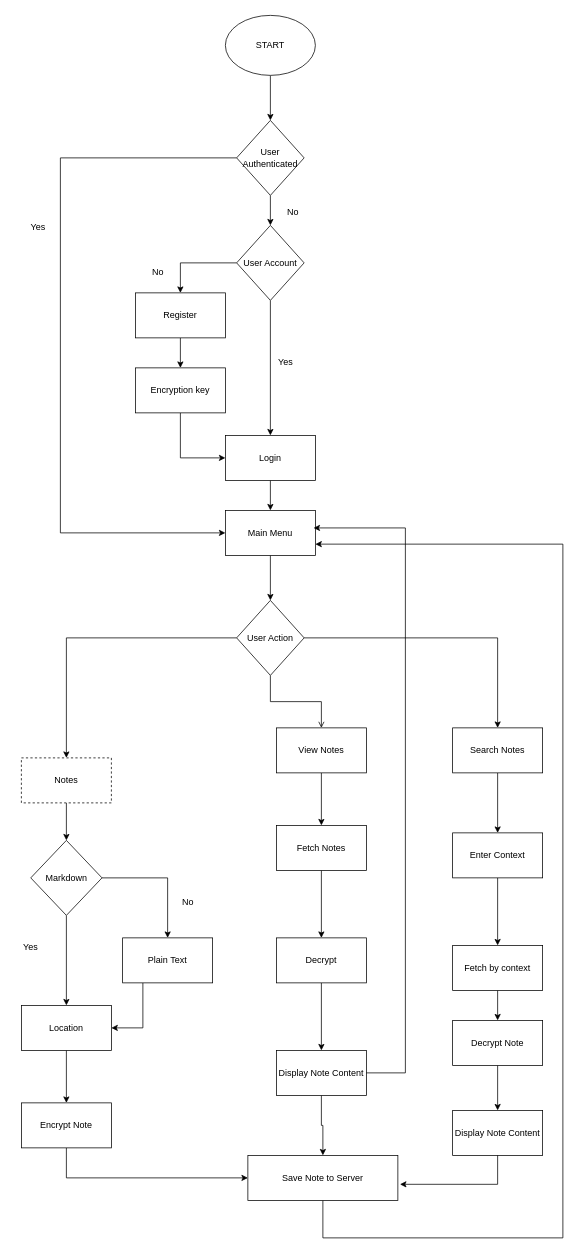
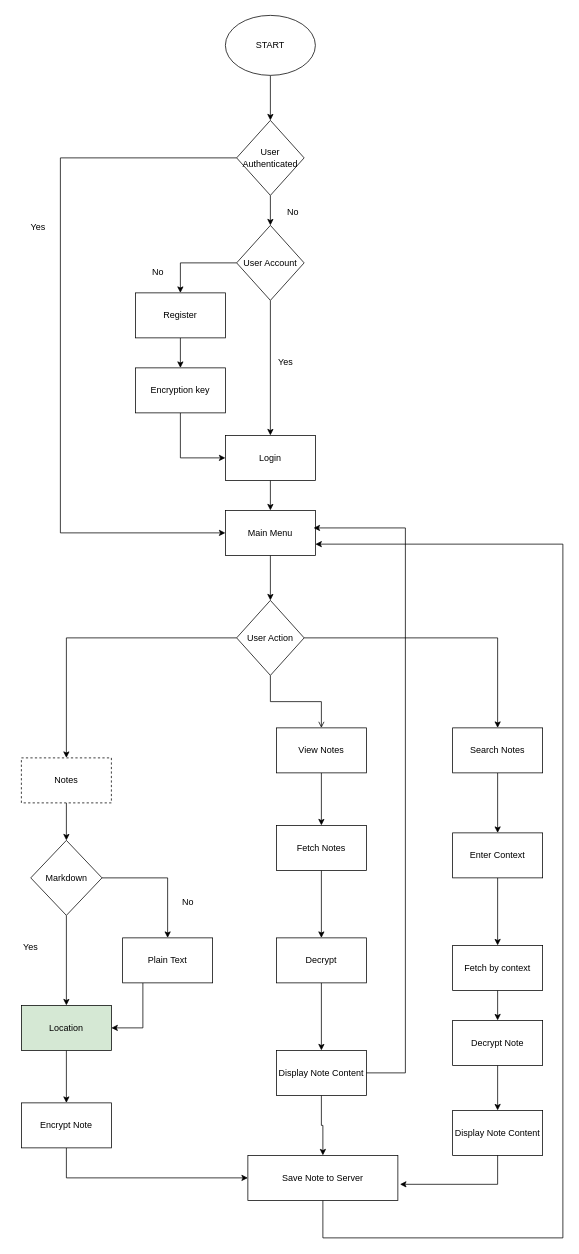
  <mxCell id="0" />
  <mxCell id="1" parent="0" />
  <mxCell id="2" value="" style="edgeStyle=orthogonalEdgeStyle;rounded=0;orthogonalLoop=1;jettySize=auto;html=1;" edge="1" parent="1" source="3" target="6"><mxGeometry relative="1" as="geometry" /></mxCell>
  <mxCell id="3" value="START" style="ellipse;whiteSpace=wrap;html=1;" vertex="1" parent="1"><mxGeometry x="300" y="20" width="120" height="80" as="geometry" /></mxCell>
  <mxCell id="4" value="" style="edgeStyle=orthogonalEdgeStyle;rounded=0;orthogonalLoop=1;jettySize=auto;html=1;" edge="1" parent="1" source="6" target="9"><mxGeometry relative="1" as="geometry" /></mxCell>
  <mxCell id="5" style="edgeStyle=orthogonalEdgeStyle;rounded=0;orthogonalLoop=1;jettySize=auto;html=1;entryX=0;entryY=0.5;entryDx=0;entryDy=0;" edge="1" parent="1" source="6" target="17"><mxGeometry relative="1" as="geometry"><Array as="points"><mxPoint x="80" y="210" /><mxPoint x="80" y="710" /></Array></mxGeometry></mxCell>
  <mxCell id="6" value="User Authenticated" style="rhombus;whiteSpace=wrap;html=1;" vertex="1" parent="1"><mxGeometry x="315" y="160" width="90" height="100" as="geometry" /></mxCell>
  <mxCell id="7" style="edgeStyle=orthogonalEdgeStyle;rounded=0;orthogonalLoop=1;jettySize=auto;html=1;" edge="1" parent="1" source="9" target="15"><mxGeometry relative="1" as="geometry" /></mxCell>
  <mxCell id="8" style="edgeStyle=orthogonalEdgeStyle;rounded=0;orthogonalLoop=1;jettySize=auto;html=1;entryX=0.5;entryY=0;entryDx=0;entryDy=0;" edge="1" parent="1" source="9" target="13"><mxGeometry relative="1" as="geometry" /></mxCell>
  <mxCell id="9" value="User Account" style="rhombus;whiteSpace=wrap;html=1;" vertex="1" parent="1"><mxGeometry x="315" y="300" width="90" height="100" as="geometry" /></mxCell>
  <mxCell id="10" style="edgeStyle=orthogonalEdgeStyle;rounded=0;orthogonalLoop=1;jettySize=auto;html=1;entryX=0;entryY=0.5;entryDx=0;entryDy=0;" edge="1" parent="1" source="11" target="15"><mxGeometry relative="1" as="geometry" /></mxCell>
  <mxCell id="11" value="Encryption key" style="rounded=0;whiteSpace=wrap;html=1;" vertex="1" parent="1"><mxGeometry x="180" y="490" width="120" height="60" as="geometry" /></mxCell>
  <mxCell id="12" value="" style="edgeStyle=orthogonalEdgeStyle;rounded=0;orthogonalLoop=1;jettySize=auto;html=1;" edge="1" parent="1" source="13" target="11"><mxGeometry relative="1" as="geometry" /></mxCell>
  <mxCell id="13" value="Register" style="rounded=0;whiteSpace=wrap;html=1;" vertex="1" parent="1"><mxGeometry x="180" y="390" width="120" height="60" as="geometry" /></mxCell>
  <mxCell id="14" value="" style="edgeStyle=orthogonalEdgeStyle;rounded=0;orthogonalLoop=1;jettySize=auto;html=1;" edge="1" parent="1" source="15" target="17"><mxGeometry relative="1" as="geometry" /></mxCell>
  <mxCell id="15" value="Login" style="rounded=0;whiteSpace=wrap;html=1;" vertex="1" parent="1"><mxGeometry x="300" y="580" width="120" height="60" as="geometry" /></mxCell>
  <mxCell id="16" value="" style="edgeStyle=orthogonalEdgeStyle;rounded=0;orthogonalLoop=1;jettySize=auto;html=1;" edge="1" parent="1" source="17" target="21"><mxGeometry relative="1" as="geometry" /></mxCell>
  <mxCell id="17" value="Main Menu" style="rounded=0;whiteSpace=wrap;html=1;" vertex="1" parent="1"><mxGeometry x="300" y="680" width="120" height="60" as="geometry" /></mxCell>
  <mxCell id="18" style="edgeStyle=orthogonalEdgeStyle;rounded=0;orthogonalLoop=1;jettySize=auto;html=1;entryX=0.5;entryY=0;entryDx=0;entryDy=0;" edge="1" parent="1" source="21" target="23"><mxGeometry relative="1" as="geometry" /></mxCell>
  <mxCell id="19" style="edgeStyle=orthogonalEdgeStyle;rounded=0;orthogonalLoop=1;jettySize=auto;html=1;exitX=0.5;exitY=1;exitDx=0;exitDy=0;entryX=0.5;entryY=0;entryDx=0;entryDy=0;endArrow=open;" edge="1" parent="1" source="21" target="36"><mxGeometry relative="1" as="geometry" /></mxCell>
  <mxCell id="20" style="edgeStyle=orthogonalEdgeStyle;rounded=0;orthogonalLoop=1;jettySize=auto;html=1;entryX=0.5;entryY=0;entryDx=0;entryDy=0;" edge="1" parent="1" source="21" target="44"><mxGeometry relative="1" as="geometry" /></mxCell>
  <mxCell id="21" value="User Action" style="rhombus;whiteSpace=wrap;html=1;" vertex="1" parent="1"><mxGeometry x="315" y="800" width="90" height="100" as="geometry" /></mxCell>
  <mxCell id="22" value="" style="edgeStyle=orthogonalEdgeStyle;rounded=0;orthogonalLoop=1;jettySize=auto;html=1;" edge="1" parent="1" source="23" target="26"><mxGeometry relative="1" as="geometry" /></mxCell>
  <mxCell id="23" value="Notes" style="rounded=0;whiteSpace=wrap;html=1;dashed=1;" vertex="1" parent="1"><mxGeometry x="28" y="1010" width="120" height="60" as="geometry" /></mxCell>
  <mxCell id="24" style="edgeStyle=orthogonalEdgeStyle;rounded=0;orthogonalLoop=1;jettySize=auto;html=1;" edge="1" parent="1" source="26" target="28"><mxGeometry relative="1" as="geometry" /></mxCell>
  <mxCell id="25" style="edgeStyle=orthogonalEdgeStyle;rounded=0;orthogonalLoop=1;jettySize=auto;html=1;entryX=0.5;entryY=0;entryDx=0;entryDy=0;" edge="1" parent="1" source="26" target="30"><mxGeometry relative="1" as="geometry" /></mxCell>
  <mxCell id="26" value="Markdown" style="rhombus;whiteSpace=wrap;html=1;" vertex="1" parent="1"><mxGeometry x="40.5" y="1120" width="95" height="100" as="geometry" /></mxCell>
  <mxCell id="27" style="edgeStyle=orthogonalEdgeStyle;rounded=0;orthogonalLoop=1;jettySize=auto;html=1;entryX=1;entryY=0.5;entryDx=0;entryDy=0;" edge="1" parent="1" source="28" target="30"><mxGeometry relative="1" as="geometry"><Array as="points"><mxPoint x="190" y="1370" /></Array></mxGeometry></mxCell>
  <mxCell id="28" value="Plain Text" style="rounded=0;whiteSpace=wrap;html=1;" vertex="1" parent="1"><mxGeometry x="163" y="1250" width="120" height="60" as="geometry" /></mxCell>
  <mxCell id="29" value="" style="edgeStyle=orthogonalEdgeStyle;rounded=0;orthogonalLoop=1;jettySize=auto;html=1;" edge="1" parent="1" source="30" target="32"><mxGeometry relative="1" as="geometry" /></mxCell>
- <mxCell id="30" value="Location" style="rounded=0;whiteSpace=wrap;html=1;" vertex="1" parent="1"><mxGeometry x="28" y="1340" width="120" height="60" as="geometry" /></mxCell>
+ <mxCell id="30" value="Location" style="rounded=0;whiteSpace=wrap;html=1;fillColor=#d5e8d4;" vertex="1" parent="1"><mxGeometry x="28" y="1340" width="120" height="60" as="geometry" /></mxCell>
  <mxCell id="31" style="edgeStyle=orthogonalEdgeStyle;rounded=0;orthogonalLoop=1;jettySize=auto;html=1;entryX=0;entryY=0.5;entryDx=0;entryDy=0;" edge="1" parent="1" source="32" target="34"><mxGeometry relative="1" as="geometry"><Array as="points"><mxPoint x="88" y="1570" /></Array></mxGeometry></mxCell>
  <mxCell id="32" value="Encrypt Note" style="rounded=0;whiteSpace=wrap;html=1;" vertex="1" parent="1"><mxGeometry x="28" y="1470" width="120" height="60" as="geometry" /></mxCell>
  <mxCell id="33" style="edgeStyle=orthogonalEdgeStyle;rounded=0;orthogonalLoop=1;jettySize=auto;html=1;entryX=1;entryY=0.75;entryDx=0;entryDy=0;" edge="1" parent="1" source="34" target="17"><mxGeometry relative="1" as="geometry"><Array as="points"><mxPoint x="430" y="1650" /><mxPoint x="750" y="1650" /><mxPoint x="750" y="725" /></Array></mxGeometry></mxCell>
  <mxCell id="34" value="Save Note to Server" style="rounded=0;whiteSpace=wrap;html=1;" vertex="1" parent="1"><mxGeometry x="330" y="1540" width="200" height="60" as="geometry" /></mxCell>
  <mxCell id="35" value="" style="edgeStyle=orthogonalEdgeStyle;rounded=0;orthogonalLoop=1;jettySize=auto;html=1;" edge="1" parent="1" source="36" target="38"><mxGeometry relative="1" as="geometry" /></mxCell>
  <mxCell id="36" value="View Notes" style="rounded=0;whiteSpace=wrap;html=1;" vertex="1" parent="1"><mxGeometry x="368" y="970" width="120" height="60" as="geometry" /></mxCell>
  <mxCell id="37" value="" style="edgeStyle=orthogonalEdgeStyle;rounded=0;orthogonalLoop=1;jettySize=auto;html=1;" edge="1" parent="1" source="38" target="40"><mxGeometry relative="1" as="geometry" /></mxCell>
  <mxCell id="38" value="Fetch Notes" style="rounded=0;whiteSpace=wrap;html=1;" vertex="1" parent="1"><mxGeometry x="368" y="1100" width="120" height="60" as="geometry" /></mxCell>
  <mxCell id="39" value="" style="edgeStyle=orthogonalEdgeStyle;rounded=0;orthogonalLoop=1;jettySize=auto;html=1;" edge="1" parent="1" source="40" target="42"><mxGeometry relative="1" as="geometry" /></mxCell>
  <mxCell id="40" value="Decrypt" style="rounded=0;whiteSpace=wrap;html=1;" vertex="1" parent="1"><mxGeometry x="368" y="1250" width="120" height="60" as="geometry" /></mxCell>
  <mxCell id="41" value="" style="edgeStyle=orthogonalEdgeStyle;rounded=0;orthogonalLoop=1;jettySize=auto;html=1;" edge="1" parent="1" source="42" target="34"><mxGeometry relative="1" as="geometry" /></mxCell>
  <mxCell id="42" value="Display Note Content" style="rounded=0;whiteSpace=wrap;html=1;" vertex="1" parent="1"><mxGeometry x="368" y="1400" width="120" height="60" as="geometry" /></mxCell>
  <mxCell id="43" value="" style="edgeStyle=orthogonalEdgeStyle;rounded=0;orthogonalLoop=1;jettySize=auto;html=1;" edge="1" parent="1" source="44" target="46"><mxGeometry relative="1" as="geometry" /></mxCell>
  <mxCell id="44" value="Search Notes" style="rounded=0;whiteSpace=wrap;html=1;" vertex="1" parent="1"><mxGeometry x="603" y="970" width="120" height="60" as="geometry" /></mxCell>
  <mxCell id="45" value="" style="edgeStyle=orthogonalEdgeStyle;rounded=0;orthogonalLoop=1;jettySize=auto;html=1;" edge="1" parent="1" source="46" target="48"><mxGeometry relative="1" as="geometry" /></mxCell>
  <mxCell id="46" value="Enter Context&lt;span style=&quot;color: rgba(0, 0, 0, 0); font-family: monospace; font-size: 0px; text-align: start; text-wrap: nowrap;&quot;&gt;%3CmxGraphModel%3E%3Croot%3E%3CmxCell%20id%3D%220%22%2F%3E%3CmxCell%20id%3D%221%22%20parent%3D%220%22%2F%3E%3CmxCell%20id%3D%222%22%20value%3D%22%22%20style%3D%22rounded%3D0%3BwhiteSpace%3Dwrap%3Bhtml%3D1%3B%22%20vertex%3D%221%22%20parent%3D%221%22%3E%3CmxGeometry%20x%3D%22660%22%20y%3D%22890%22%20width%3D%22120%22%20height%3D%2260%22%20as%3D%22geometry%22%2F%3E%3C%2FmxCell%3E%3C%2Froot%3E%3C%2FmxGraphModel%3E&lt;/span&gt;" style="rounded=0;whiteSpace=wrap;html=1;" vertex="1" parent="1"><mxGeometry x="603" y="1110" width="120" height="60" as="geometry" /></mxCell>
  <mxCell id="47" value="" style="edgeStyle=orthogonalEdgeStyle;rounded=0;orthogonalLoop=1;jettySize=auto;html=1;" edge="1" parent="1" source="48" target="50"><mxGeometry relative="1" as="geometry" /></mxCell>
  <mxCell id="48" value="Fetch by context&lt;span style=&quot;color: rgba(0, 0, 0, 0); font-family: monospace; font-size: 0px; text-align: start; text-wrap: nowrap;&quot;&gt;%3CmxGraphModel%3E%3Croot%3E%3CmxCell%20id%3D%220%22%2F%3E%3CmxCell%20id%3D%221%22%20parent%3D%220%22%2F%3E%3CmxCell%20id%3D%222%22%20value%3D%22Enter%20Context%26lt%3Bspan%20style%3D%26quot%3Bcolor%3A%20rgba(0%2C%200%2C%200%2C%200)%3B%20font-family%3A%20monospace%3B%20font-size%3A%200px%3B%20text-align%3A%20start%3B%20text-wrap%3A%20nowrap%3B%26quot%3B%26gt%3B%253CmxGraphModel%253E%253Croot%253E%253CmxCell%2520id%253D%25220%2522%252F%253E%253CmxCell%2520id%253D%25221%2522%2520parent%253D%25220%2522%252F%253E%253CmxCell%2520id%253D%25222%2522%2520value%253D%2522%2522%2520style%253D%2522rounded%253D0%253BwhiteSpace%253Dwrap%253Bhtml%253D1%253B%2522%2520vertex%253D%25221%2522%2520parent%253D%25221%2522%253E%253CmxGeometry%2520x%253D%2522660%2522%2520y%253D%2522890%2522%2520width%253D%2522120%2522%2520height%253D%252260%2522%2520as%253D%2522geometry%2522%252F%253E%253C%252FmxCell%253E%253C%252Froot%253E%253C%252FmxGraphModel%253E%26lt%3B%2Fspan%26gt%3B%22%20style%3D%22rounded%3D0%3BwhiteSpace%3Dwrap%3Bhtml%3D1%3B%22%20vertex%3D%221%22%20parent%3D%221%22%3E%3CmxGeometry%20x%3D%22660%22%20y%3D%221030%22%20width%3D%22120%22%20height%3D%2260%22%20as%3D%22geometry%22%2F%3E%3C%2FmxCell%3E%3C%2Froot%3E%3C%2FmxGraphModel%3E&lt;/span&gt;" style="rounded=0;whiteSpace=wrap;html=1;" vertex="1" parent="1"><mxGeometry x="603" y="1260" width="120" height="60" as="geometry" /></mxCell>
  <mxCell id="49" value="" style="edgeStyle=orthogonalEdgeStyle;rounded=0;orthogonalLoop=1;jettySize=auto;html=1;" edge="1" parent="1" source="50" target="51"><mxGeometry relative="1" as="geometry" /></mxCell>
  <mxCell id="50" value="Decrypt Note" style="rounded=0;whiteSpace=wrap;html=1;" vertex="1" parent="1"><mxGeometry x="603" y="1360" width="120" height="60" as="geometry" /></mxCell>
  <mxCell id="51" value="Display Note Content" style="rounded=0;whiteSpace=wrap;html=1;" vertex="1" parent="1"><mxGeometry x="603" y="1480" width="120" height="60" as="geometry" /></mxCell>
  <mxCell id="52" value="Yes" style="text;html=1;align=center;verticalAlign=middle;resizable=0;points=[];autosize=1;strokeColor=none;fillColor=none;" vertex="1" parent="1"><mxGeometry x="360" y="468" width="40" height="30" as="geometry" /></mxCell>
  <mxCell id="53" value="No" style="text;html=1;align=center;verticalAlign=middle;resizable=0;points=[];autosize=1;strokeColor=none;fillColor=none;" vertex="1" parent="1"><mxGeometry x="190" y="348" width="40" height="30" as="geometry" /></mxCell>
  <mxCell id="54" value="No" style="text;html=1;align=center;verticalAlign=middle;resizable=0;points=[];autosize=1;strokeColor=none;fillColor=none;" vertex="1" parent="1"><mxGeometry x="370" y="268" width="40" height="30" as="geometry" /></mxCell>
  <mxCell id="55" value="Yes" style="text;html=1;align=center;verticalAlign=middle;resizable=0;points=[];autosize=1;strokeColor=none;fillColor=none;" vertex="1" parent="1"><mxGeometry x="30" y="288" width="40" height="30" as="geometry" /></mxCell>
  <mxCell id="56" style="edgeStyle=orthogonalEdgeStyle;rounded=0;orthogonalLoop=1;jettySize=auto;html=1;entryX=0.98;entryY=0.39;entryDx=0;entryDy=0;entryPerimeter=0;" edge="1" parent="1" source="42" target="17"><mxGeometry relative="1" as="geometry"><Array as="points"><mxPoint x="540" y="1430" /><mxPoint x="540" y="703" /></Array></mxGeometry></mxCell>
  <mxCell id="57" style="edgeStyle=orthogonalEdgeStyle;rounded=0;orthogonalLoop=1;jettySize=auto;html=1;entryX=1.014;entryY=0.643;entryDx=0;entryDy=0;entryPerimeter=0;" edge="1" parent="1" source="51" target="34"><mxGeometry relative="1" as="geometry"><Array as="points"><mxPoint x="663" y="1579" /></Array></mxGeometry></mxCell>
  <mxCell id="58" value="Yes" style="text;html=1;align=center;verticalAlign=middle;resizable=0;points=[];autosize=1;strokeColor=none;fillColor=none;" vertex="1" parent="1"><mxGeometry x="20" y="1248" width="40" height="30" as="geometry" /></mxCell>
  <mxCell id="59" value="No" style="text;html=1;align=center;verticalAlign=middle;resizable=0;points=[];autosize=1;strokeColor=none;fillColor=none;" vertex="1" parent="1"><mxGeometry x="230" y="1188" width="40" height="30" as="geometry" /></mxCell>
